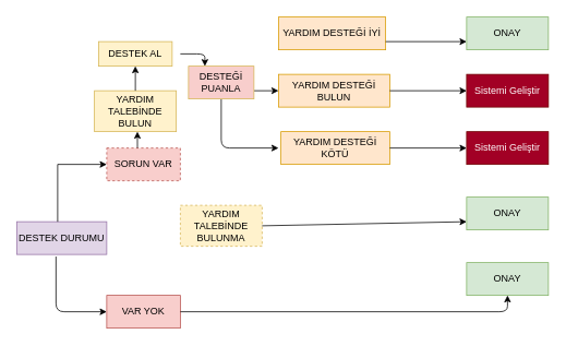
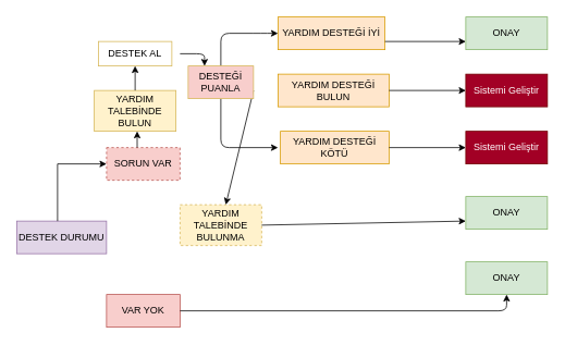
  <mxCell id="0" />
  <mxCell id="1" parent="0" />
  <mxCell id="2" value="DESTEK DURUMU" style="rounded=0;whiteSpace=wrap;html=1;fillColor=#e1d5e7;strokeColor=#9673a6;" parent="1" vertex="1"><mxGeometry x="20" y="270" width="110" height="40" as="geometry" /></mxCell>
  <mxCell id="3" value="SORUN VAR" style="rounded=0;whiteSpace=wrap;html=1;fillColor=#f8cecc;strokeColor=#b85450;dashed=1;" parent="1" vertex="1"><mxGeometry x="130" y="180" width="90" height="40" as="geometry" /></mxCell>
  <mxCell id="4" value="VAR YOK" style="rounded=0;whiteSpace=wrap;html=1;fillColor=#f8cecc;strokeColor=#b85450;" parent="1" vertex="1"><mxGeometry x="130" y="360" width="90" height="40" as="geometry" /></mxCell>
  <mxCell id="5" value="YARDIM TALEBİNDE BULUN" style="rounded=0;whiteSpace=wrap;html=1;fillColor=#fff2cc;strokeColor=#d6b656;" parent="1" vertex="1"><mxGeometry x="115" y="110" width="100" height="50" as="geometry" /></mxCell>
  <mxCell id="6" value="YARDIM TALEBİNDE BULUNMA" style="rounded=0;whiteSpace=wrap;html=1;fillColor=#fff2cc;strokeColor=#d6b656;dashed=1;" parent="1" vertex="1"><mxGeometry x="220" y="250" width="100" height="50" as="geometry" /></mxCell>
  <mxCell id="7" value="YARDIM DESTEĞİ İYİ" style="rounded=0;whiteSpace=wrap;html=1;fillColor=#ffe6cc;strokeColor=#d79b00;" parent="1" vertex="1"><mxGeometry x="340" y="20" width="131" height="40" as="geometry" /></mxCell>
  <mxCell id="8" value="YARDIM DESTEĞİ BULUN" style="rounded=0;whiteSpace=wrap;html=1;fillColor=#ffe6cc;strokeColor=#d79b00;" parent="1" vertex="1"><mxGeometry x="340" y="90" width="136" height="40" as="geometry" /></mxCell>
  <mxCell id="9" value="YARDIM DESTEĞİ KÖTÜ" style="rounded=0;whiteSpace=wrap;html=1;fillColor=#ffe6cc;strokeColor=#d79b00;" parent="1" vertex="1"><mxGeometry x="343" y="160" width="133" height="40" as="geometry" /></mxCell>
  <mxCell id="10" value="" style="endArrow=classic;html=1;entryX=0;entryY=0.5;entryDx=0;entryDy=0;" parent="1" target="3" edge="1"><mxGeometry width="50" height="50" relative="1" as="geometry"><mxPoint x="70" y="200" as="sourcePoint" /><mxPoint x="70" y="200" as="targetPoint" /></mxGeometry></mxCell>
  <mxCell id="11" value="" style="endArrow=none;html=1;" parent="1" edge="1"><mxGeometry width="50" height="50" relative="1" as="geometry"><mxPoint x="70" y="270" as="sourcePoint" /><mxPoint x="70" y="200" as="targetPoint" /></mxGeometry></mxCell>
  <mxCell id="12" value="" style="endArrow=classic;html=1;exitX=0.417;exitY=0;exitDx=0;exitDy=0;exitPerimeter=0;" parent="1" source="3" edge="1"><mxGeometry width="50" height="50" relative="1" as="geometry"><mxPoint x="162.5" y="180" as="sourcePoint" /><mxPoint x="167.5" y="160" as="targetPoint" /><Array as="points"><mxPoint x="167.5" y="160" /></Array></mxGeometry></mxCell>
- <mxCell id="13" value="" style="endArrow=classic;html=1;entryX=0;entryY=0.5;entryDx=0;entryDy=0;exitX=0.436;exitY=1.065;exitDx=0;exitDy=0;exitPerimeter=0;" parent="1" source="2" target="4" edge="1"><mxGeometry width="50" height="50" relative="1" as="geometry"><mxPoint x="70" y="360" as="sourcePoint" /><mxPoint x="120" y="310" as="targetPoint" /><Array as="points"><mxPoint x="68" y="380" /></Array></mxGeometry></mxCell>
- <mxCell id="15" value="" style="endArrow=classic;html=1;entryX=0;entryY=0.5;entryDx=0;entryDy=0;exitX=1;exitY=0.75;exitDx=0;exitDy=0;" parent="1" source="27" target="8" edge="1"><mxGeometry width="50" height="50" relative="1" as="geometry"><mxPoint x="320" y="120" as="sourcePoint" /><mxPoint x="370" y="70" as="targetPoint" /></mxGeometry></mxCell>
+ <mxCell id="14" value="" style="endArrow=classic;html=1;exitX=0.5;exitY=0;exitDx=0;exitDy=0;entryX=0;entryY=0.5;entryDx=0;entryDy=0;" parent="1" source="27" target="7" edge="1"><mxGeometry width="50" height="50" relative="1" as="geometry"><mxPoint x="370" y="270" as="sourcePoint" /><mxPoint x="420" y="220" as="targetPoint" /><Array as="points"><mxPoint x="270" y="40" /><mxPoint x="320" y="40" /></Array></mxGeometry></mxCell>
+ <mxCell id="15" value="" style="endArrow=classic;html=1;exitX=1;exitY=0.75;exitDx=0;exitDy=0;" parent="1" source="27" target="6" edge="1"><mxGeometry width="50" height="50" relative="1" as="geometry"><mxPoint x="320" y="120" as="sourcePoint" /><mxPoint x="370" y="70" as="targetPoint" /></mxGeometry></mxCell>
  <mxCell id="16" value="" style="endArrow=classic;html=1;exitX=0.5;exitY=1;exitDx=0;exitDy=0;" parent="1" source="27" edge="1"><mxGeometry width="50" height="50" relative="1" as="geometry"><mxPoint x="260" y="140" as="sourcePoint" /><mxPoint x="340" y="180" as="targetPoint" /><Array as="points"><mxPoint x="270" y="180" /></Array></mxGeometry></mxCell>
  <mxCell id="17" value="ONAY" style="rounded=0;whiteSpace=wrap;html=1;fillColor=#d5e8d4;strokeColor=#82b366;" parent="1" vertex="1"><mxGeometry x="570" y="20" width="100" height="40" as="geometry" /></mxCell>
  <mxCell id="18" value="Sistemi Geliştir" style="rounded=0;whiteSpace=wrap;html=1;fillColor=#a20025;strokeColor=#6F0000;fontColor=#ffffff;" parent="1" vertex="1"><mxGeometry x="570" y="90" width="100" height="40" as="geometry" /></mxCell>
  <mxCell id="19" value="Sistemi Geliştir" style="rounded=0;whiteSpace=wrap;html=1;fillColor=#a20025;strokeColor=#6F0000;fontColor=#ffffff;" parent="1" vertex="1"><mxGeometry x="570" y="160" width="100" height="40" as="geometry" /></mxCell>
  <mxCell id="20" value="ONAY" style="rounded=0;whiteSpace=wrap;html=1;fillColor=#d5e8d4;strokeColor=#82b366;" parent="1" vertex="1"><mxGeometry x="570" y="240" width="100" height="40" as="geometry" /></mxCell>
  <mxCell id="21" value="ONAY" style="rounded=0;whiteSpace=wrap;html=1;fillColor=#d5e8d4;strokeColor=#82b366;" parent="1" vertex="1"><mxGeometry x="570" y="320" width="100" height="40" as="geometry" /></mxCell>
  <mxCell id="22" value="" style="endArrow=classic;html=1;entryX=0.5;entryY=1;entryDx=0;entryDy=0;" parent="1" target="21" edge="1"><mxGeometry width="50" height="50" relative="1" as="geometry"><mxPoint x="220" y="380" as="sourcePoint" /><mxPoint x="270" y="330" as="targetPoint" /><Array as="points"><mxPoint x="620" y="380" /></Array></mxGeometry></mxCell>
  <mxCell id="23" value="" style="endArrow=classic;html=1;exitX=1;exitY=0.5;exitDx=0;exitDy=0;entryX=0;entryY=0.75;entryDx=0;entryDy=0;" parent="1" source="6" target="20" edge="1"><mxGeometry width="50" height="50" relative="1" as="geometry"><mxPoint x="370" y="270" as="sourcePoint" /><mxPoint x="420" y="220" as="targetPoint" /></mxGeometry></mxCell>
  <mxCell id="24" value="" style="endArrow=classic;html=1;entryX=0;entryY=0.5;entryDx=0;entryDy=0;" parent="1" target="19" edge="1"><mxGeometry width="50" height="50" relative="1" as="geometry"><mxPoint x="476" y="180" as="sourcePoint" /><mxPoint x="526" y="130" as="targetPoint" /></mxGeometry></mxCell>
  <mxCell id="25" value="" style="endArrow=classic;html=1;entryX=0;entryY=0.5;entryDx=0;entryDy=0;" parent="1" target="18" edge="1"><mxGeometry width="50" height="50" relative="1" as="geometry"><mxPoint x="476" y="110" as="sourcePoint" /><mxPoint x="526" y="60" as="targetPoint" /></mxGeometry></mxCell>
  <mxCell id="26" value="" style="endArrow=classic;html=1;entryX=0;entryY=0.75;entryDx=0;entryDy=0;" parent="1" target="17" edge="1"><mxGeometry width="50" height="50" relative="1" as="geometry"><mxPoint x="471" y="50" as="sourcePoint" /><mxPoint x="521" y="0" as="targetPoint" /></mxGeometry></mxCell>
  <mxCell id="27" value="DESTEĞİ PUANLA" style="rounded=0;whiteSpace=wrap;html=1;fillColor=#f8cecc;strokeColor=#d6b656;" parent="1" vertex="1"><mxGeometry x="230" y="80" width="80" height="40" as="geometry" /></mxCell>
- <mxCell id="28" value="DESTEK AL" style="rounded=0;whiteSpace=wrap;html=1;fillColor=#fff2cc;strokeColor=#d6b656;" parent="1" vertex="1"><mxGeometry x="120" y="50" width="90" height="30" as="geometry" /></mxCell>
+ <mxCell id="28" value="DESTEK AL" style="rounded=0;whiteSpace=wrap;html=1;fillColor=#ffffff;strokeColor=#d6b656;" parent="1" vertex="1"><mxGeometry x="120" y="50" width="90" height="30" as="geometry" /></mxCell>
  <mxCell id="29" value="" style="endArrow=classic;html=1;entryX=0.25;entryY=0;entryDx=0;entryDy=0;" parent="1" target="27" edge="1"><mxGeometry width="50" height="50" relative="1" as="geometry"><mxPoint x="220" y="65" as="sourcePoint" /><mxPoint x="270" y="15" as="targetPoint" /><Array as="points"><mxPoint x="250" y="65" /></Array></mxGeometry></mxCell>
  <mxCell id="30" value="" style="endArrow=classic;html=1;entryX=0.5;entryY=1;entryDx=0;entryDy=0;" edge="1" parent="1" target="28"><mxGeometry width="50" height="50" relative="1" as="geometry"><mxPoint x="165" y="110" as="sourcePoint" /><mxPoint x="420" y="270" as="targetPoint" /></mxGeometry></mxCell>
